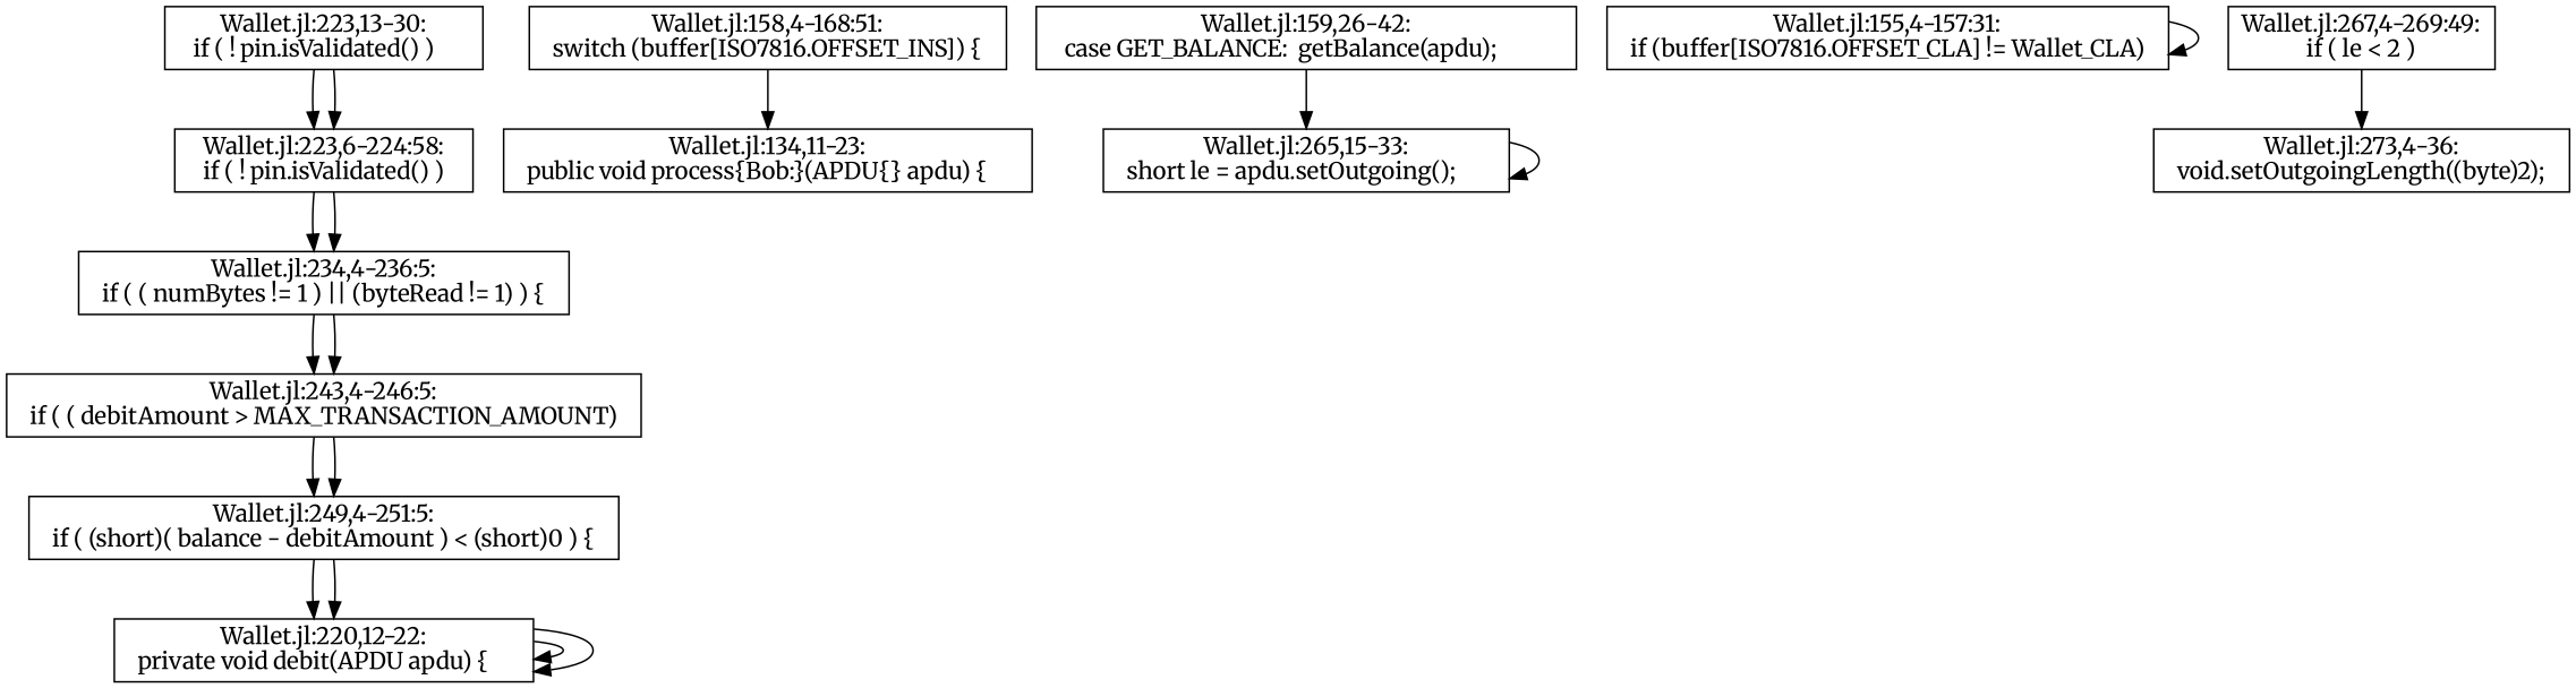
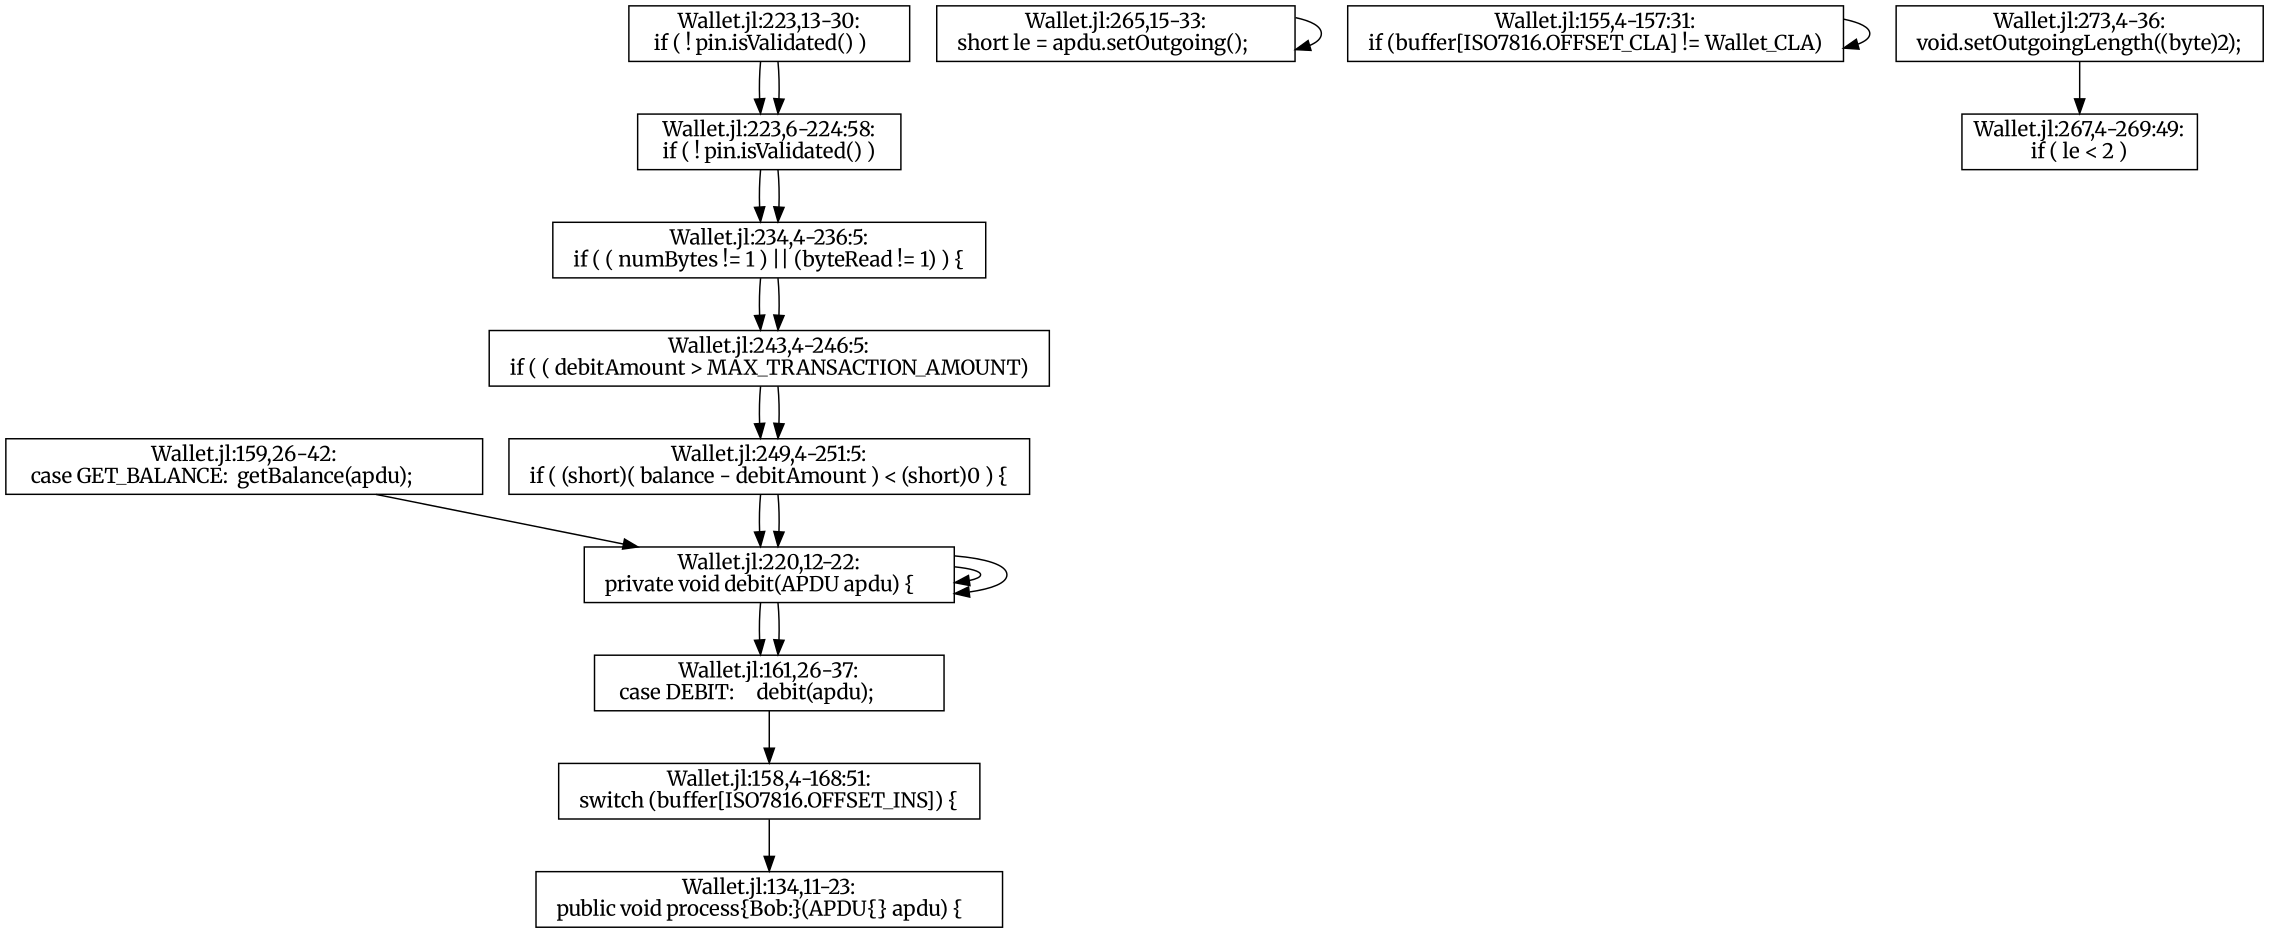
  digraph {
    fontname=Merriweather
    node [fontname=Merriweather shape=rectangle]
    edge [fontname=Merriweather]
    n1 [label="Wallet.jl:220,12-22:\n  private void debit(APDU apdu) \{      "]
+   n2 [label="Wallet.jl:161,26-37:\n   case DEBIT:     debit(apdu);             "]
    n3 [label="Wallet.jl:158,4-168:51:\n  switch (buffer[ISO7816.OFFSET_INS]) \{  "]
    n4 [label="Wallet.jl:134,11-23:\n  public void process\{Bob:\}(APDU\{\} apdu) \{      "]
    n5 [label="Wallet.jl:159,26-42:\n   case GET_BALANCE:  getBalance(apdu);             "]
    n6 [label="Wallet.jl:265,15-33:\n  short le = apdu.setOutgoing();        "]
    n7 [label="Wallet.jl:234,4-236:5:\n  if ( ( numBytes != 1 ) || (byteRead != 1) ) \{  "]
    n8 [label="Wallet.jl:243,4-246:5:\n  if ( ( debitAmount > MAX_TRANSACTION_AMOUNT)  "]
    n9 [label="Wallet.jl:249,4-251:5:\n  if ( (short)( balance - debitAmount ) < (short)0 ) \{  "]
    n10 [label="Wallet.jl:155,4-157:31:\n  if (buffer[ISO7816.OFFSET_CLA] != Wallet_CLA)  "]
    n11 [label="Wallet.jl:267,4-269:49:\n  if ( le < 2 )  "]
    n12 [label="Wallet.jl:273,4-36:\n  void.setOutgoingLength((byte)2);  "]
    n13 [label="Wallet.jl:223,6-224:58:\n   if ( ! pin.isValidated() )   "]
    n14 [label="Wallet.jl:223,13-30:\n   if ( ! pin.isValidated() )       "]
    n1 -> n1
    n1 -> n1
+   n1 -> n2
+   n1 -> n2
+   n2 -> n3
    n3 -> n4
-   n5 -> n6
+   n5 -> n1
    n6 -> n6
    n7 -> n8
    n7 -> n8
    n8 -> n9
    n8 -> n9
    n9 -> n1
    n9 -> n1
    n10 -> n10
-   n11 -> n12
+   n12 -> n11
    n13 -> n7
    n13 -> n7
    n14 -> n13
    n14 -> n13
  }
